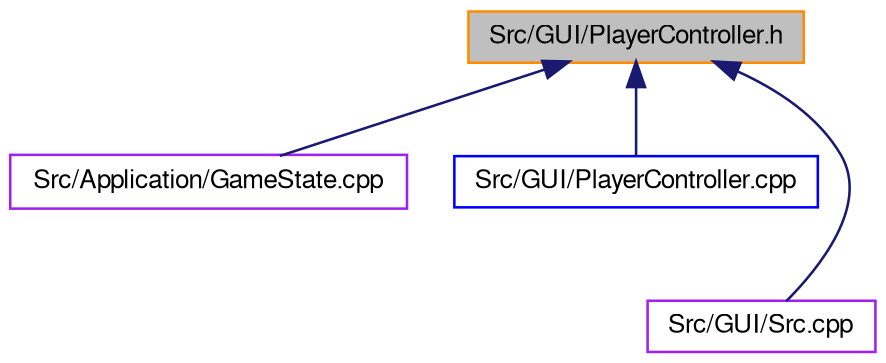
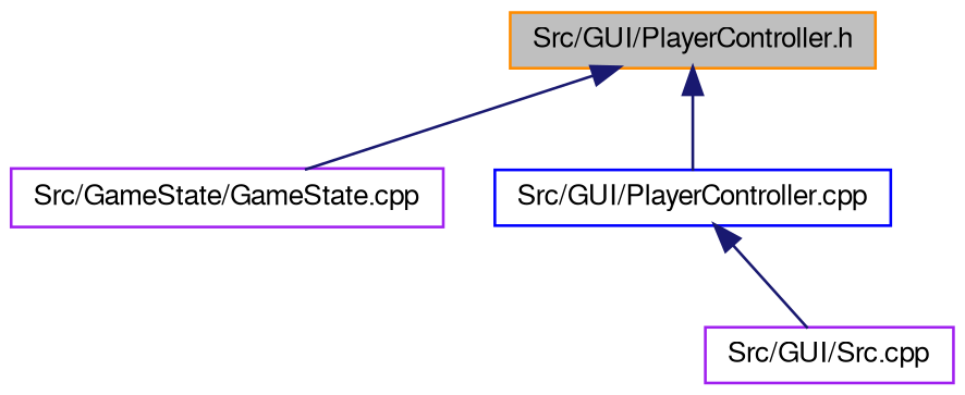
  digraph {
    node [color=purple fillcolor=white fontname=FreeSans fontsize=10 shape=record style=filled]
    edge [color=midnightblue dir=back fontname=FreeSans fontsize=10 labelfontname=FreeSans labelfontsize=10 style=solid]
    n1 [color=darkorange fillcolor=grey75 fontcolor=black height=0.2 label="Src/GUI/PlayerController.h" width=0.4]
-   n2 [height=0.2 label="Src/Application/GameState.cpp" width=0.4]
+   n2 [height=0.2 label="Src/GameState/GameState.cpp" width=0.4]
    n3 [color=blue height=0.2 label="Src/GUI/PlayerController.cpp" width=0.4]
    n4 [height=0.2 label="Src/GUI/Src.cpp" width=0.4]
    n1 -> n2
    n1 -> n3
-   n1 -> n4
+   n3 -> n4
  }
